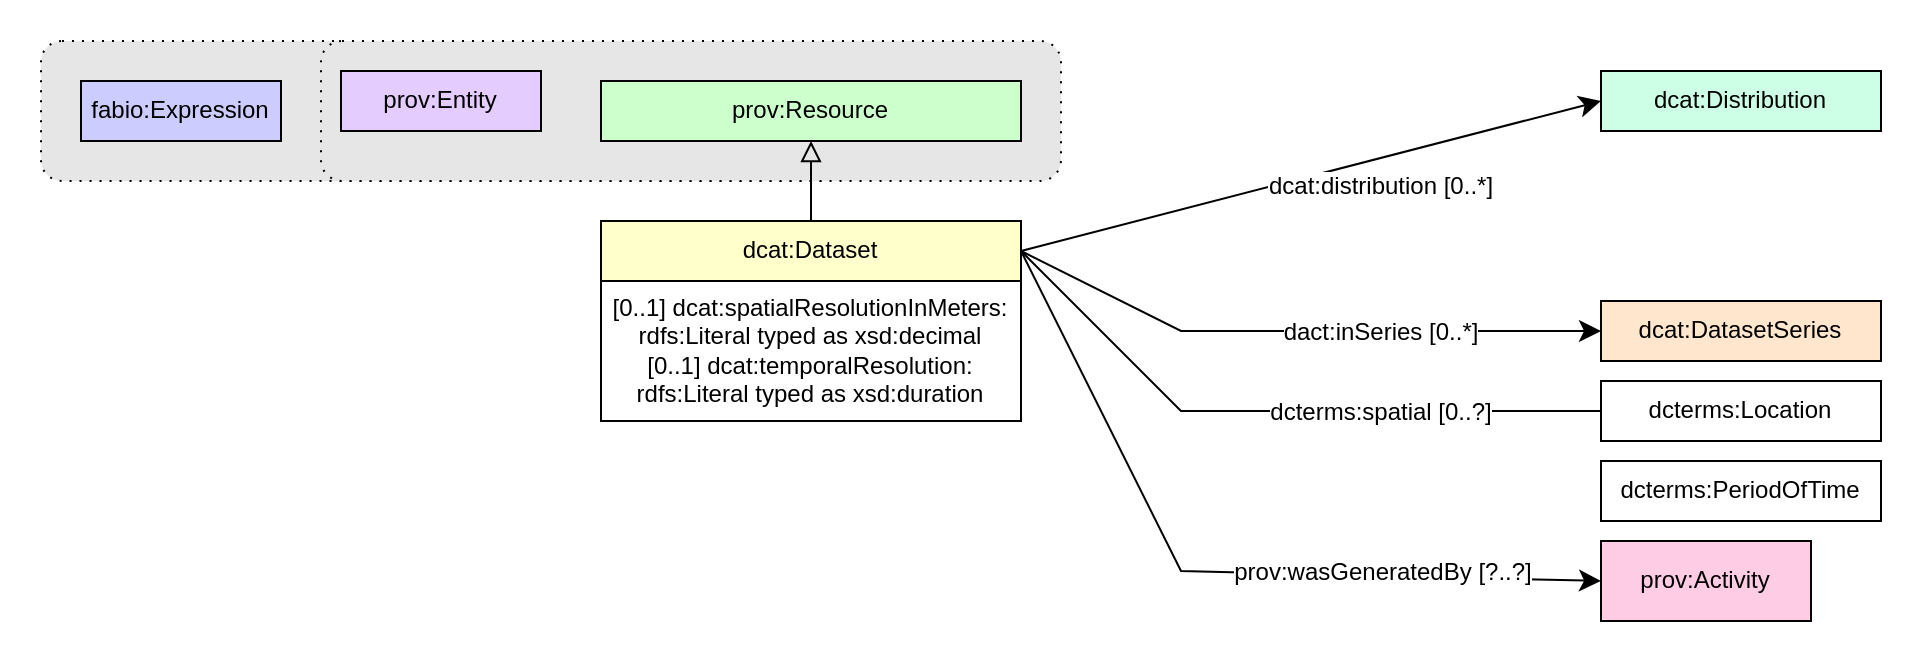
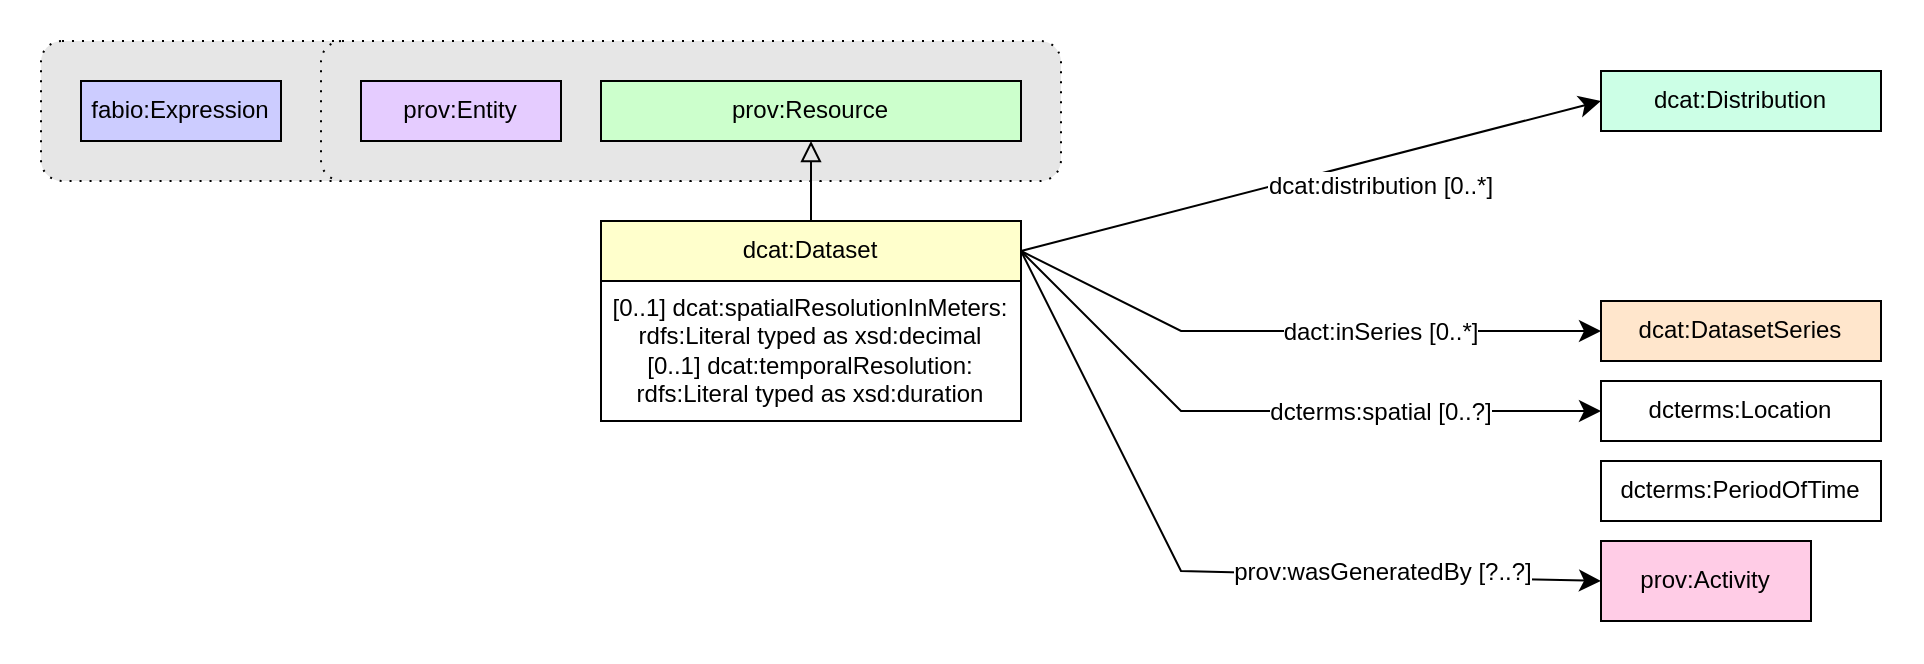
  <mxCell id="0" />
  <mxCell id="1" parent="0" />
  <mxCell id="2" value="" style="endArrow=classic;html=1;exitX=1;exitY=0.5;exitDx=0;exitDy=0;entryX=0;entryY=0.5;entryDx=0;entryDy=0;endSize=8;arcSize=0;rounded=0;" parent="1" source="16" target="8" edge="1"><mxGeometry width="50" height="50" relative="1" as="geometry"><mxPoint x="509" y="135" as="sourcePoint" /><mxPoint x="699" y="135" as="targetPoint" /></mxGeometry></mxCell>
  <mxCell id="3" value="&lt;div&gt;dcat:distribution [0..*]&lt;/div&gt;" style="text;html=1;align=center;verticalAlign=middle;resizable=0;points=[];labelBackgroundColor=#ffffff;" parent="2" vertex="1" connectable="0"><mxGeometry x="-0.127" relative="1" as="geometry"><mxPoint x="53" as="offset" /></mxGeometry></mxCell>
  <mxCell id="4" value="" style="endArrow=classic;html=1;exitX=1;exitY=0.5;exitDx=0;exitDy=0;entryX=0;entryY=0.5;entryDx=0;entryDy=0;endSize=8;arcSize=0;rounded=0;" parent="1" source="16" target="9" edge="1"><mxGeometry width="50" height="50" relative="1" as="geometry"><mxPoint x="510" y="205" as="sourcePoint" /><mxPoint x="800" y="185" as="targetPoint" /><Array as="points"><mxPoint x="590" y="165" /></Array></mxGeometry></mxCell>
  <mxCell id="5" value="&lt;div&gt;dact:inSeries [0..*]&lt;/div&gt;" style="text;html=1;align=center;verticalAlign=middle;resizable=0;points=[];labelBackgroundColor=#ffffff;" parent="4" vertex="1" connectable="0"><mxGeometry x="-0.127" relative="1" as="geometry"><mxPoint x="58" as="offset" /></mxGeometry></mxCell>
- <mxCell id="6" value="" style="endArrow=none;html=1;exitX=1;exitY=0.5;exitDx=0;exitDy=0;endSize=8;arcSize=0;rounded=0;entryX=0;entryY=0.5;entryDx=0;entryDy=0;" parent="1" source="16" target="17" edge="1"><mxGeometry width="50" height="50" relative="1" as="geometry"><mxPoint x="520" y="135" as="sourcePoint" /><mxPoint x="800" y="265" as="targetPoint" /><Array as="points"><mxPoint x="590" y="205" /></Array></mxGeometry></mxCell>
+ <mxCell id="6" value="" style="endArrow=classic;html=1;exitX=1;exitY=0.5;exitDx=0;exitDy=0;endSize=8;arcSize=0;rounded=0;entryX=0;entryY=0.5;entryDx=0;entryDy=0;" parent="1" source="16" target="17" edge="1"><mxGeometry width="50" height="50" relative="1" as="geometry"><mxPoint x="520" y="135" as="sourcePoint" /><mxPoint x="800" y="265" as="targetPoint" /><Array as="points"><mxPoint x="590" y="205" /></Array></mxGeometry></mxCell>
  <mxCell id="7" value="&lt;div&gt;dcterms:spatial [0..?]&lt;/div&gt;" style="text;html=1;align=center;verticalAlign=middle;resizable=0;points=[];labelBackgroundColor=#ffffff;" parent="6" vertex="1" connectable="0"><mxGeometry x="-0.127" relative="1" as="geometry"><mxPoint x="72" as="offset" /></mxGeometry></mxCell>
  <mxCell id="8" value="dcat:Distribution" style="rounded=0;whiteSpace=wrap;html=1;snapToPoint=1;points=[[0.1,0],[0.2,0],[0.3,0],[0.4,0],[0.5,0],[0.6,0],[0.7,0],[0.8,0],[0.9,0],[0,0.1],[0,0.3],[0,0.5],[0,0.7],[0,0.9],[0.1,1],[0.2,1],[0.3,1],[0.4,1],[0.5,1],[0.6,1],[0.7,1],[0.8,1],[0.9,1],[1,0.1],[1,0.3],[1,0.5],[1,0.7],[1,0.9]];fillColor=#CCFFE6;" parent="1" vertex="1"><mxGeometry x="800" y="35" width="140" height="30" as="geometry" /></mxCell>
  <mxCell id="9" value="dcat:DatasetSeries" style="rounded=0;whiteSpace=wrap;html=1;snapToPoint=1;points=[[0.1,0],[0.2,0],[0.3,0],[0.4,0],[0.5,0],[0.6,0],[0.7,0],[0.8,0],[0.9,0],[0,0.1],[0,0.3],[0,0.5],[0,0.7],[0,0.9],[0.1,1],[0.2,1],[0.3,1],[0.4,1],[0.5,1],[0.6,1],[0.7,1],[0.8,1],[0.9,1],[1,0.1],[1,0.3],[1,0.5],[1,0.7],[1,0.9]];fillColor=#FFE6CC;" parent="1" vertex="1"><mxGeometry x="800" y="150" width="140" height="30" as="geometry" /></mxCell>
  <mxCell id="10" value="dcterms:PeriodOfTime" style="rounded=0;whiteSpace=wrap;html=1;snapToPoint=1;points=[[0.1,0],[0.2,0],[0.3,0],[0.4,0],[0.5,0],[0.6,0],[0.7,0],[0.8,0],[0.9,0],[0,0.1],[0,0.3],[0,0.5],[0,0.7],[0,0.9],[0.1,1],[0.2,1],[0.3,1],[0.4,1],[0.5,1],[0.6,1],[0.7,1],[0.8,1],[0.9,1],[1,0.1],[1,0.3],[1,0.5],[1,0.7],[1,0.9]];" parent="1" vertex="1"><mxGeometry x="800" y="230" width="140" height="30" as="geometry" /></mxCell>
  <mxCell id="11" value="" style="endArrow=classic;html=1;exitX=1;exitY=0.5;exitDx=0;exitDy=0;entryX=0;entryY=0.5;entryDx=0;entryDy=0;endSize=8;arcSize=0;rounded=0;" parent="1" source="16" target="13" edge="1"><mxGeometry width="50" height="50" relative="1" as="geometry"><mxPoint x="510" y="240" as="sourcePoint" /><mxPoint x="709" y="450" as="targetPoint" /><Array as="points"><mxPoint x="590" y="285" /></Array></mxGeometry></mxCell>
  <mxCell id="12" value="&lt;div&gt;prov:wasGeneratedBy [?..?]&lt;/div&gt;" style="text;html=1;align=center;verticalAlign=middle;resizable=0;points=[];labelBackgroundColor=#ffffff;" parent="11" vertex="1" connectable="0"><mxGeometry x="-0.127" relative="1" as="geometry"><mxPoint x="104" y="8" as="offset" /></mxGeometry></mxCell>
  <mxCell id="13" value="prov:Activity" style="rounded=0;whiteSpace=wrap;html=1;snapToPoint=1;points=[[0.1,0],[0.2,0],[0.3,0],[0.4,0],[0.5,0],[0.6,0],[0.7,0],[0.8,0],[0.9,0],[0,0.1],[0,0.3],[0,0.5],[0,0.7],[0,0.9],[0.1,1],[0.2,1],[0.3,1],[0.4,1],[0.5,1],[0.6,1],[0.7,1],[0.8,1],[0.9,1],[1,0.1],[1,0.3],[1,0.5],[1,0.7],[1,0.9]];fillColor=#FFCCE6;" parent="1" vertex="1"><mxGeometry x="800" y="270" width="105" height="40" as="geometry" /></mxCell>
  <mxCell id="14" value="" style="group" parent="1" vertex="1" connectable="0"><mxGeometry x="300" y="110" width="210" height="100" as="geometry" /></mxCell>
  <mxCell id="15" value="&lt;div&gt;&lt;span style=&quot;background-color: transparent; color: light-dark(rgb(0, 0, 0), rgb(255, 255, 255));&quot;&gt;[0..1] dcat:spatialResolutionInMeters:&lt;/span&gt;&lt;/div&gt;&lt;div&gt;&lt;span style=&quot;background-color: transparent; color: light-dark(rgb(0, 0, 0), rgb(255, 255, 255));&quot;&gt;rdfs:Literal typed as xsd:decimal&lt;/span&gt;&lt;br&gt;&lt;/div&gt;&lt;div&gt;&lt;div&gt;&lt;span style=&quot;background-color: transparent; color: light-dark(rgb(0, 0, 0), rgb(255, 255, 255));&quot;&gt;[0..1] dcat:temporalResolution:&lt;/span&gt;&lt;/div&gt;&lt;div&gt;&lt;span style=&quot;background-color: transparent; color: light-dark(rgb(0, 0, 0), rgb(255, 255, 255));&quot;&gt;rdfs:Literal typed as xsd:duration&lt;/span&gt;&lt;/div&gt;&lt;/div&gt;" style="rounded=0;whiteSpace=wrap;html=1;snapToPoint=1;points=[[0.1,0],[0.2,0],[0.3,0],[0.4,0],[0.5,0],[0.6,0],[0.7,0],[0.8,0],[0.9,0],[0,0.1],[0,0.3],[0,0.5],[0,0.7],[0,0.9],[0.1,1],[0.2,1],[0.3,1],[0.4,1],[0.5,1],[0.6,1],[0.7,1],[0.8,1],[0.9,1],[1,0.1],[1,0.3],[1,0.5],[1,0.7],[1,0.9]];" parent="14" vertex="1"><mxGeometry y="30" width="210" height="70" as="geometry" /></mxCell>
  <mxCell id="16" value="dcat:Dataset" style="rounded=0;whiteSpace=wrap;html=1;snapToPoint=1;points=[[0.1,0],[0.2,0],[0.3,0],[0.4,0],[0.5,0],[0.6,0],[0.7,0],[0.8,0],[0.9,0],[0,0.1],[0,0.3],[0,0.5],[0,0.7],[0,0.9],[0.1,1],[0.2,1],[0.3,1],[0.4,1],[0.5,1],[0.6,1],[0.7,1],[0.8,1],[0.9,1],[1,0.1],[1,0.3],[1,0.5],[1,0.7],[1,0.9]];fillColor=#FFFFCC;" parent="14" vertex="1"><mxGeometry width="210" height="30" as="geometry" /></mxCell>
  <mxCell id="17" value="dcterms:Location" style="rounded=0;whiteSpace=wrap;html=1;snapToPoint=1;points=[[0.1,0],[0.2,0],[0.3,0],[0.4,0],[0.5,0],[0.6,0],[0.7,0],[0.8,0],[0.9,0],[0,0.1],[0,0.3],[0,0.5],[0,0.7],[0,0.9],[0.1,1],[0.2,1],[0.3,1],[0.4,1],[0.5,1],[0.6,1],[0.7,1],[0.8,1],[0.9,1],[1,0.1],[1,0.3],[1,0.5],[1,0.7],[1,0.9]];" parent="1" vertex="1"><mxGeometry x="800" y="190" width="140" height="30" as="geometry" /></mxCell>
  <mxCell id="18" value="" style="rounded=1;whiteSpace=wrap;html=1;snapToPoint=1;points=[[0.1,0],[0.2,0],[0.3,0],[0.4,0],[0.5,0],[0.6,0],[0.7,0],[0.8,0],[0.9,0],[0,0.1],[0,0.3],[0,0.5],[0,0.7],[0,0.9],[0.1,1],[0.2,1],[0.3,1],[0.4,1],[0.5,1],[0.6,1],[0.7,1],[0.8,1],[0.9,1],[1,0.1],[1,0.3],[1,0.5],[1,0.7],[1,0.9]];fillColor=#E6E6E6;dashed=1;dashPattern=1 4;" parent="1" vertex="1"><mxGeometry x="20" y="20" width="400" height="70" as="geometry" /></mxCell>
  <mxCell id="19" value="" style="rounded=1;whiteSpace=wrap;html=1;snapToPoint=1;points=[[0.1,0],[0.2,0],[0.3,0],[0.4,0],[0.5,0],[0.6,0],[0.7,0],[0.8,0],[0.9,0],[0,0.1],[0,0.3],[0,0.5],[0,0.7],[0,0.9],[0.1,1],[0.2,1],[0.3,1],[0.4,1],[0.5,1],[0.6,1],[0.7,1],[0.8,1],[0.9,1],[1,0.1],[1,0.3],[1,0.5],[1,0.7],[1,0.9]];fillColor=#E6E6E6;dashed=1;dashPattern=1 4;" parent="1" vertex="1"><mxGeometry x="160" y="20" width="370" height="70" as="geometry" /></mxCell>
- <mxCell id="20" value="prov:Entity" style="rounded=0;whiteSpace=wrap;html=1;snapToPoint=1;points=[[0.1,0],[0.2,0],[0.3,0],[0.4,0],[0.5,0],[0.6,0],[0.7,0],[0.8,0],[0.9,0],[0,0.1],[0,0.3],[0,0.5],[0,0.7],[0,0.9],[0.1,1],[0.2,1],[0.3,1],[0.4,1],[0.5,1],[0.6,1],[0.7,1],[0.8,1],[0.9,1],[1,0.1],[1,0.3],[1,0.5],[1,0.7],[1,0.9]];fillColor=#E5CCFF;" parent="1" vertex="1"><mxGeometry x="170" y="35" width="100" height="30" as="geometry" /></mxCell>
+ <mxCell id="20" value="prov:Entity" style="rounded=0;whiteSpace=wrap;html=1;snapToPoint=1;points=[[0.1,0],[0.2,0],[0.3,0],[0.4,0],[0.5,0],[0.6,0],[0.7,0],[0.8,0],[0.9,0],[0,0.1],[0,0.3],[0,0.5],[0,0.7],[0,0.9],[0.1,1],[0.2,1],[0.3,1],[0.4,1],[0.5,1],[0.6,1],[0.7,1],[0.8,1],[0.9,1],[1,0.1],[1,0.3],[1,0.5],[1,0.7],[1,0.9]];fillColor=#E5CCFF;" parent="1" vertex="1"><mxGeometry x="180" y="40" width="100" height="30" as="geometry" /></mxCell>
  <mxCell id="21" value="fabio:Expression" style="rounded=0;whiteSpace=wrap;html=1;snapToPoint=1;points=[[0.1,0],[0.2,0],[0.3,0],[0.4,0],[0.5,0],[0.6,0],[0.7,0],[0.8,0],[0.9,0],[0,0.1],[0,0.3],[0,0.5],[0,0.7],[0,0.9],[0.1,1],[0.2,1],[0.3,1],[0.4,1],[0.5,1],[0.6,1],[0.7,1],[0.8,1],[0.9,1],[1,0.1],[1,0.3],[1,0.5],[1,0.7],[1,0.9]];fillColor=#CCCCFF;" parent="1" vertex="1"><mxGeometry x="40" y="40" width="100" height="30" as="geometry" /></mxCell>
  <mxCell id="22" value="prov:Resource" style="rounded=0;whiteSpace=wrap;html=1;snapToPoint=1;points=[[0.1,0],[0.2,0],[0.3,0],[0.4,0],[0.5,0],[0.6,0],[0.7,0],[0.8,0],[0.9,0],[0,0.1],[0,0.3],[0,0.5],[0,0.7],[0,0.9],[0.1,1],[0.2,1],[0.3,1],[0.4,1],[0.5,1],[0.6,1],[0.7,1],[0.8,1],[0.9,1],[1,0.1],[1,0.3],[1,0.5],[1,0.7],[1,0.9]];fillColor=#CCFFCC;" parent="1" vertex="1"><mxGeometry x="300" y="40" width="210" height="30" as="geometry" /></mxCell>
  <mxCell id="23" value="" style="endArrow=block;html=1;fontColor=#000099;exitX=0.5;exitY=0;exitDx=0;exitDy=0;endFill=0;entryX=0.5;entryY=1;entryDx=0;entryDy=0;endSize=8;arcSize=0;rounded=0;" parent="1" source="16" target="22" edge="1"><mxGeometry width="50" height="50" relative="1" as="geometry"><mxPoint x="190" y="245" as="sourcePoint" /><mxPoint x="190" y="165" as="targetPoint" /><Array as="points" /></mxGeometry></mxCell>
